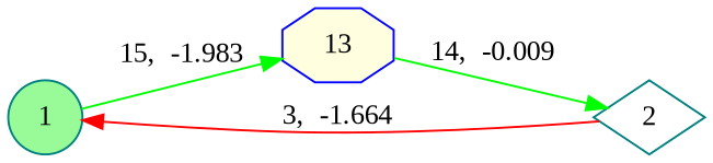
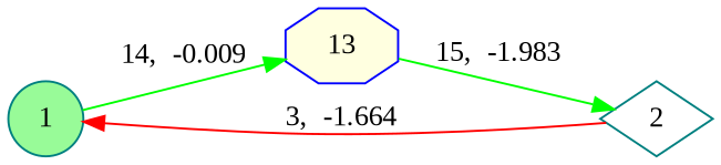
  digraph {
    fontname="Liberation Serif"
    rankdir=LR
    node [color=teal fontname="Liberation Serif" style=filled]
    edge [color=green fontname="Liberation Serif" penwidth=1.0]
    1 [fillcolor=palegreen shape=circle]
    13 [color=blue fillcolor=lightyellow shape=octagon]
    2 [fillcolor=white shape=diamond]
    subgraph sub_1 {
      rank=min
      1
    }
    subgraph sub_2 {
      rank=same
      13
    }
    subgraph sub_3 {
      rank=max
      2
    }
-   1 -> 13 [label="15,  -1.983"]
-   13 -> 2 [label="14,  -0.009"]
+   1 -> 13 [label="14,  -0.009"]
+   13 -> 2 [label="15,  -1.983"]
    2 -> 1 [color=red label="3,  -1.664"]
  }
